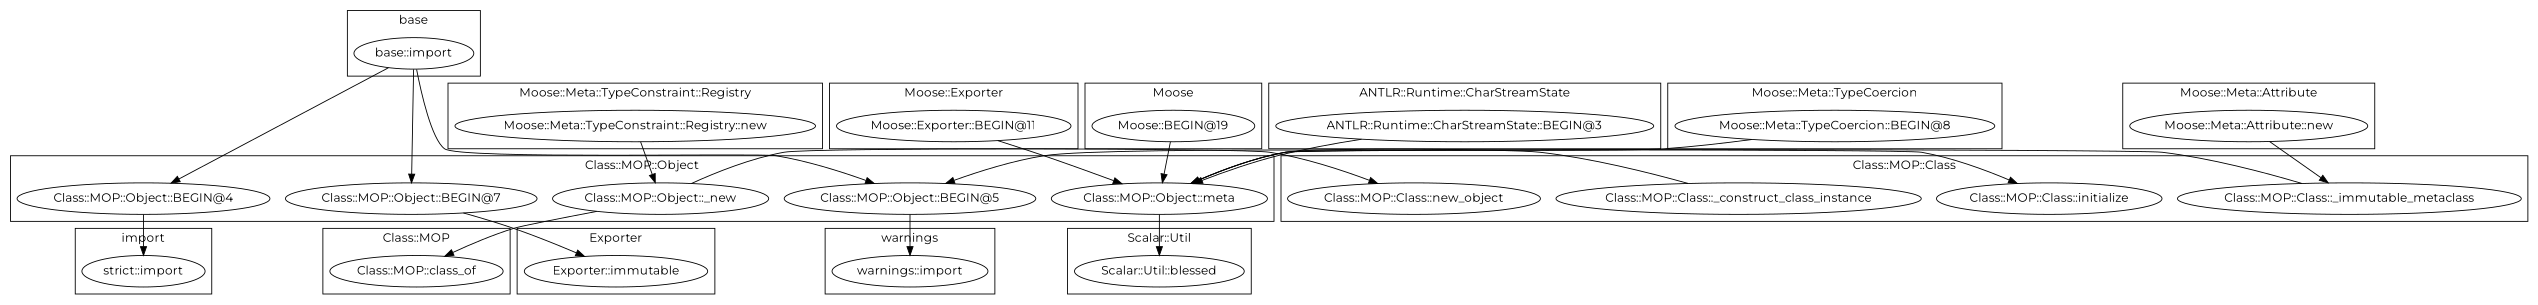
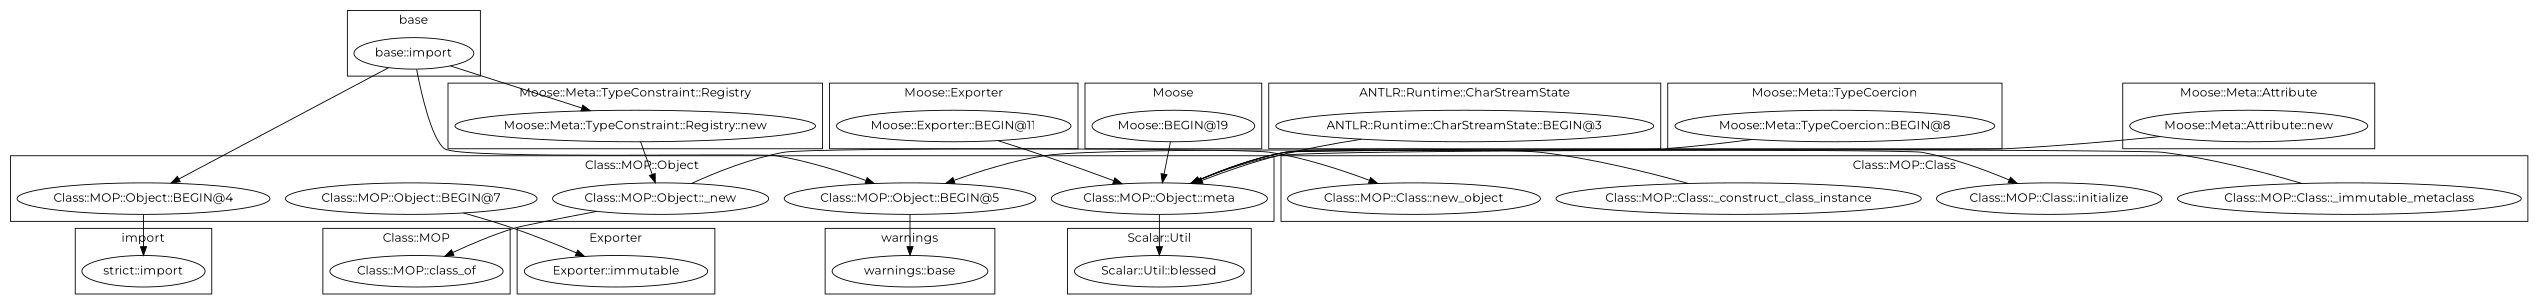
  digraph {
    fontname=Montserrat
    node [fontname=Montserrat]
    edge [fontname=Montserrat]
    "Class::MOP::Object::BEGIN@4"
    "Class::MOP::Object::_new"
    "Class::MOP::Object::BEGIN@7"
    "Class::MOP::Object::BEGIN@5"
    "Class::MOP::Object::meta"
    "base::import"
-   "warnings::import"
+   "warnings::import" [label="warnings::base"]
    "Moose::Exporter::BEGIN@11"
    "strict::import"
    "Class::MOP::Class::_construct_class_instance"
    "Class::MOP::Class::_immutable_metaclass"
    "Class::MOP::Class::initialize"
    "Class::MOP::Class::new_object"
    "Class::MOP::class_of"
    "Moose::BEGIN@19"
    n16 [label="Exporter::immutable"]
    "Moose::Meta::TypeConstraint::Registry::new"
    "ANTLR::Runtime::CharStreamState::BEGIN@3"
    "Scalar::Util::blessed"
    "Moose::Meta::Attribute::new"
    "Moose::Meta::TypeCoercion::BEGIN@8"
    subgraph cluster_1 {
      label="Class::MOP::Object"
      "Class::MOP::Object::BEGIN@4"
      "Class::MOP::Object::_new"
      "Class::MOP::Object::BEGIN@7"
      "Class::MOP::Object::BEGIN@5"
      "Class::MOP::Object::meta"
    }
    subgraph cluster_2 {
      label=base
      "base::import"
    }
    subgraph cluster_3 {
      label=warnings
      "warnings::import"
    }
    subgraph cluster_4 {
      label="Moose::Exporter"
      "Moose::Exporter::BEGIN@11"
    }
    subgraph cluster_5 {
      label=import
      "strict::import"
    }
    subgraph cluster_6 {
      label="Class::MOP::Class"
      "Class::MOP::Class::_construct_class_instance"
      "Class::MOP::Class::_immutable_metaclass"
      "Class::MOP::Class::initialize"
      "Class::MOP::Class::new_object"
    }
    subgraph cluster_7 {
      label="Class::MOP"
      "Class::MOP::class_of"
    }
    subgraph cluster_8 {
      label=Moose
      "Moose::BEGIN@19"
    }
    subgraph cluster_9 {
      label=Exporter
      n16
    }
    subgraph cluster_10 {
      label="Moose::Meta::TypeConstraint::Registry"
      "Moose::Meta::TypeConstraint::Registry::new"
    }
    subgraph cluster_11 {
      label="ANTLR::Runtime::CharStreamState"
      "ANTLR::Runtime::CharStreamState::BEGIN@3"
    }
    subgraph cluster_12 {
      label="Scalar::Util"
      "Scalar::Util::blessed"
    }
    subgraph cluster_13 {
      label="Moose::Meta::Attribute"
      "Moose::Meta::Attribute::new"
    }
    subgraph cluster_14 {
      label="Moose::Meta::TypeCoercion"
      "Moose::Meta::TypeCoercion::BEGIN@8"
    }
    "Class::MOP::Object::BEGIN@4" -> "strict::import"
    "Class::MOP::Object::_new" -> "Class::MOP::Class::new_object"
    "Class::MOP::Object::_new" -> "Class::MOP::class_of"
    "Class::MOP::Object::BEGIN@7" -> n16
    "Class::MOP::Object::BEGIN@5" -> "warnings::import"
    "Class::MOP::Object::meta" -> "Class::MOP::Class::initialize"
    "Class::MOP::Object::meta" -> "Scalar::Util::blessed"
    "base::import" -> "Class::MOP::Object::BEGIN@4"
-   "base::import" -> "Class::MOP::Object::BEGIN@7"
+   "base::import" -> "Moose::Meta::TypeConstraint::Registry::new"
    "base::import" -> "Class::MOP::Object::BEGIN@5"
    "Moose::Exporter::BEGIN@11" -> "Class::MOP::Object::meta"
    "Class::MOP::Class::_construct_class_instance" -> "Class::MOP::Object::meta"
    "Class::MOP::Class::_immutable_metaclass" -> "Class::MOP::Object::meta"
    "Moose::BEGIN@19" -> "Class::MOP::Object::meta"
    "Moose::Meta::TypeConstraint::Registry::new" -> "Class::MOP::Object::_new"
    "ANTLR::Runtime::CharStreamState::BEGIN@3" -> "Class::MOP::Object::meta"
-   "Moose::Meta::Attribute::new" -> "Class::MOP::Class::_immutable_metaclass"
+   "Moose::Meta::Attribute::new" -> "Class::MOP::Object::meta"
    "Moose::Meta::TypeCoercion::BEGIN@8" -> "Class::MOP::Object::BEGIN@5"
  }
